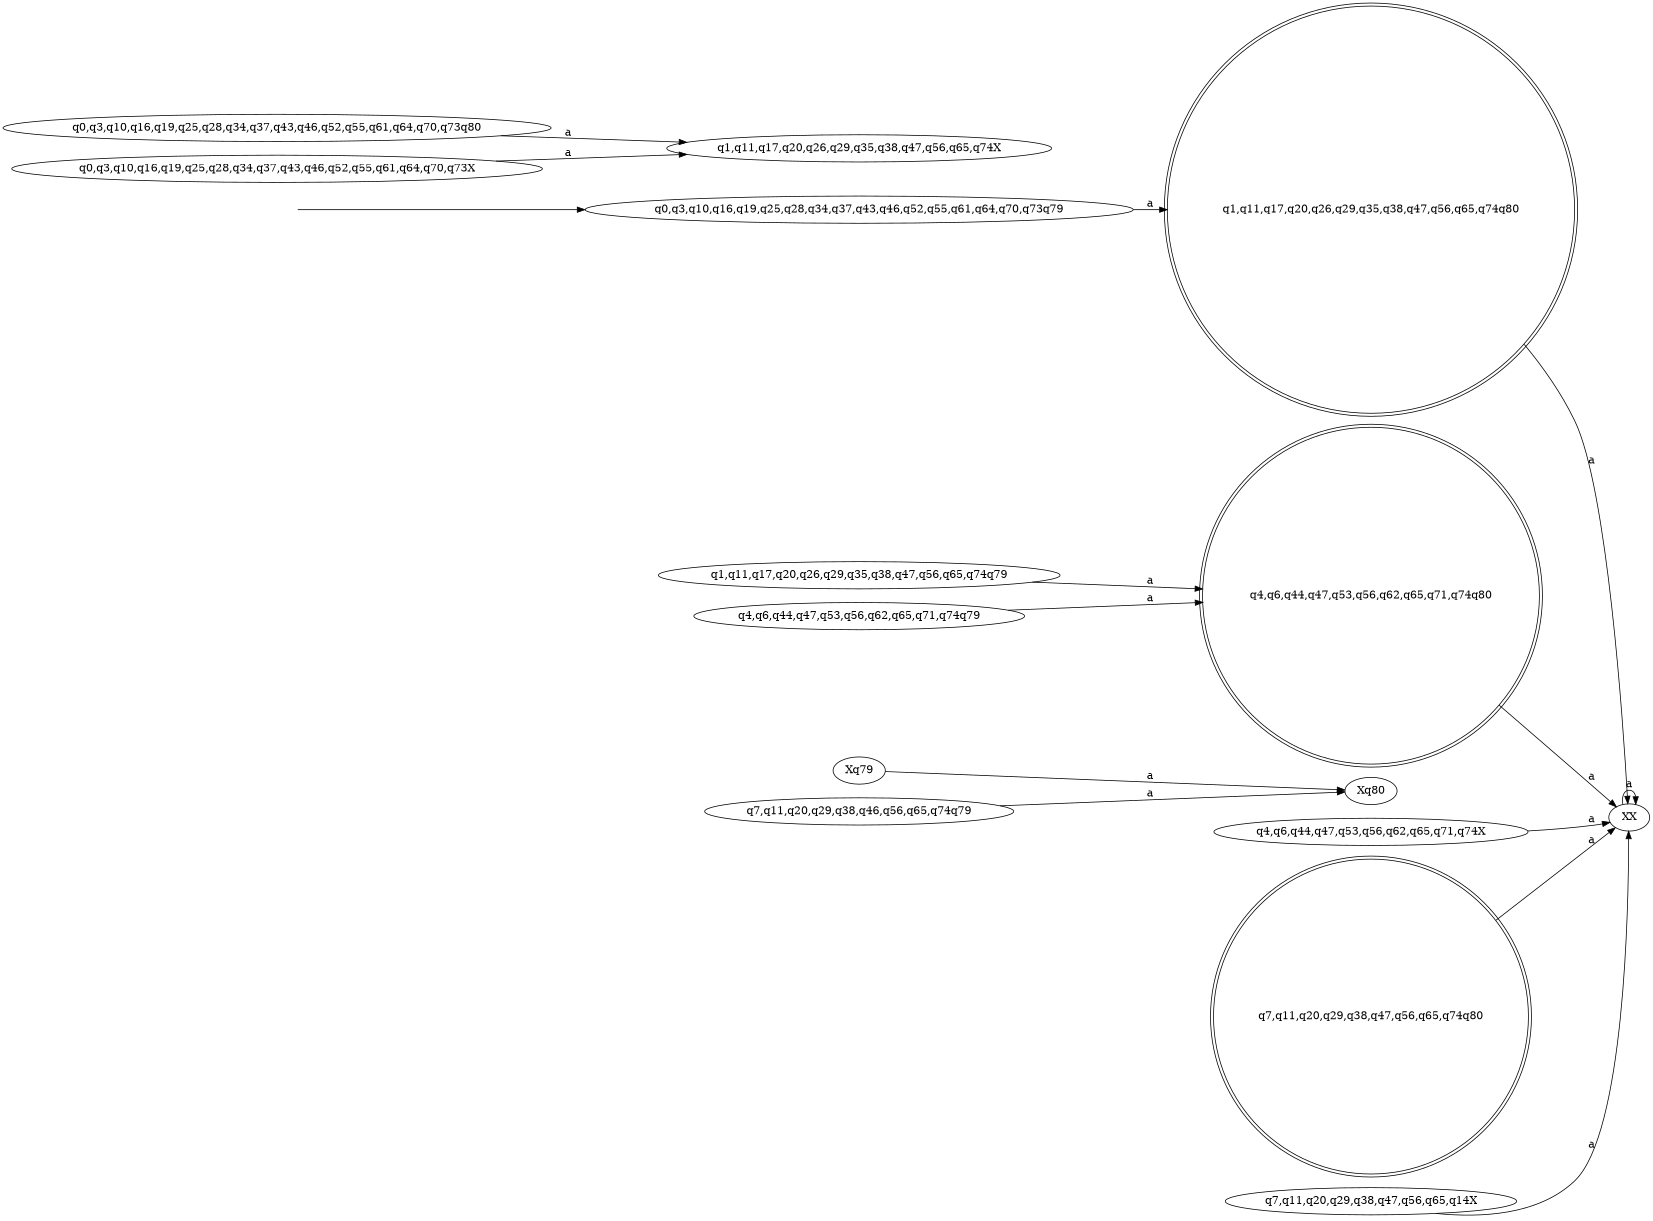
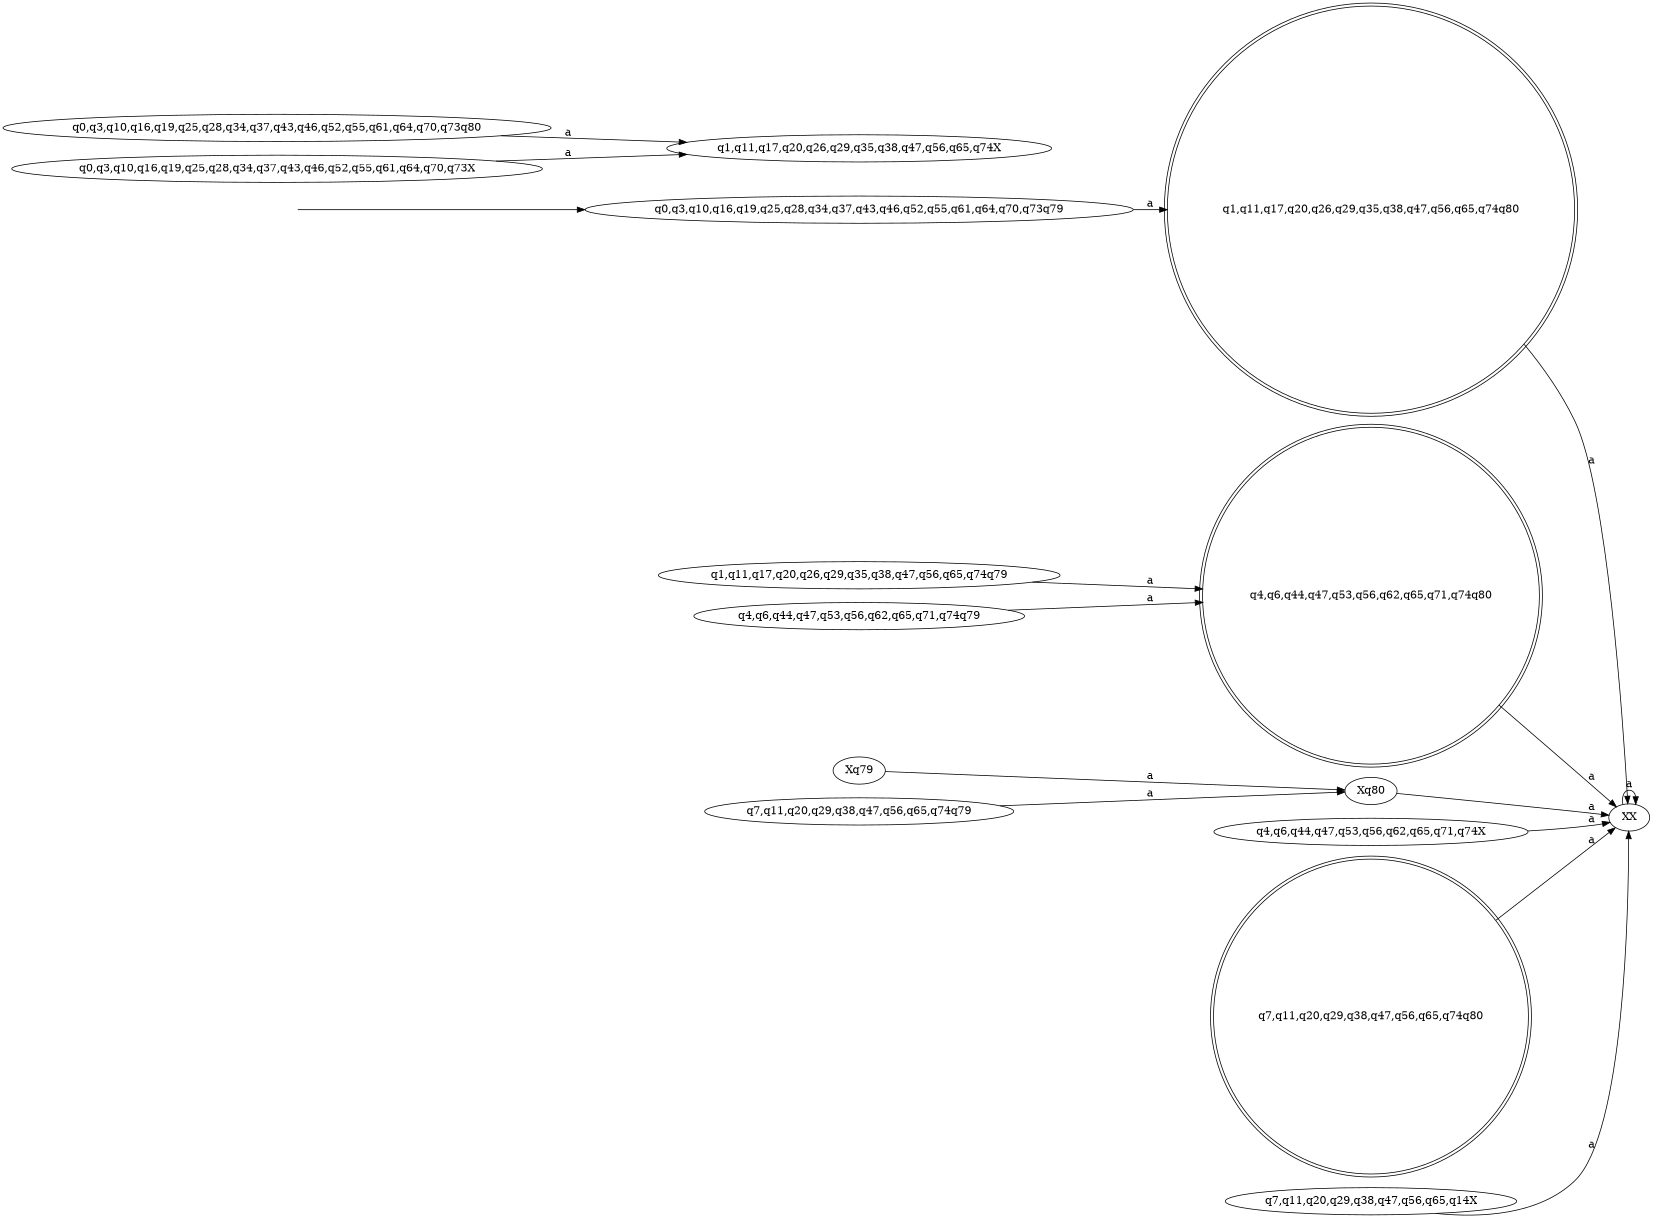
  digraph {
    rankdir=LR
    -1 [style=invis]
    "q0,q3,q10,q16,q19,q25,q28,q34,q37,q43,q46,q52,q55,q61,q64,q70,q73q79"
    "q1,q11,q17,q20,q26,q29,q35,q38,q47,q56,q65,q74q80" [shape=doublecircle]
    XX
    "q0,q3,q10,q16,q19,q25,q28,q34,q37,q43,q46,q52,q55,q61,q64,q70,q73q80"
    "q1,q11,q17,q20,q26,q29,q35,q38,q47,q56,q65,q74X"
    "q0,q3,q10,q16,q19,q25,q28,q34,q37,q43,q46,q52,q55,q61,q64,q70,q73X"
    "q4,q6,q44,q47,q53,q56,q62,q65,q71,q74q80" [shape=doublecircle]
    "q1,q11,q17,q20,q26,q29,q35,q38,q47,q56,q65,q74q79"
    Xq80
    "q4,q6,q44,q47,q53,q56,q62,q65,q71,q74q79"
    "q4,q6,q44,q47,q53,q56,q62,q65,q71,q74X"
    Xq79
-   "q7,q11,q20,q29,q38,q47,q56,q65,q74q79" [label="q7,q11,q20,q29,q38,q46,q56,q65,q74q79"]
+   "q7,q11,q20,q29,q38,q47,q56,q65,q74q79"
    "q7,q11,q20,q29,q38,q47,q56,q65,q74q80" [shape=doublecircle]
    n16 [label="q7,q11,q20,q29,q38,q47,q56,q65,q14X"]
    -1 -> "q0,q3,q10,q16,q19,q25,q28,q34,q37,q43,q46,q52,q55,q61,q64,q70,q73q79"
    "q0,q3,q10,q16,q19,q25,q28,q34,q37,q43,q46,q52,q55,q61,q64,q70,q73q79" -> "q1,q11,q17,q20,q26,q29,q35,q38,q47,q56,q65,q74q80" [label=a]
    "q1,q11,q17,q20,q26,q29,q35,q38,q47,q56,q65,q74q80" -> XX [label=a]
    XX -> XX [label=a]
    "q0,q3,q10,q16,q19,q25,q28,q34,q37,q43,q46,q52,q55,q61,q64,q70,q73q80" -> "q1,q11,q17,q20,q26,q29,q35,q38,q47,q56,q65,q74X" [label=a]
    "q0,q3,q10,q16,q19,q25,q28,q34,q37,q43,q46,q52,q55,q61,q64,q70,q73X" -> "q1,q11,q17,q20,q26,q29,q35,q38,q47,q56,q65,q74X" [label=a]
    "q4,q6,q44,q47,q53,q56,q62,q65,q71,q74q80" -> XX [label=a]
    "q1,q11,q17,q20,q26,q29,q35,q38,q47,q56,q65,q74q79" -> "q4,q6,q44,q47,q53,q56,q62,q65,q71,q74q80" [label=a]
+   Xq80 -> XX [label=a]
    "q4,q6,q44,q47,q53,q56,q62,q65,q71,q74q79" -> "q4,q6,q44,q47,q53,q56,q62,q65,q71,q74q80" [label=a]
    "q4,q6,q44,q47,q53,q56,q62,q65,q71,q74X" -> XX [label=a]
    Xq79 -> Xq80 [label=a]
    "q7,q11,q20,q29,q38,q47,q56,q65,q74q79" -> Xq80 [label=a]
    "q7,q11,q20,q29,q38,q47,q56,q65,q74q80" -> XX [label=a]
    n16 -> XX [label=a]
  }
